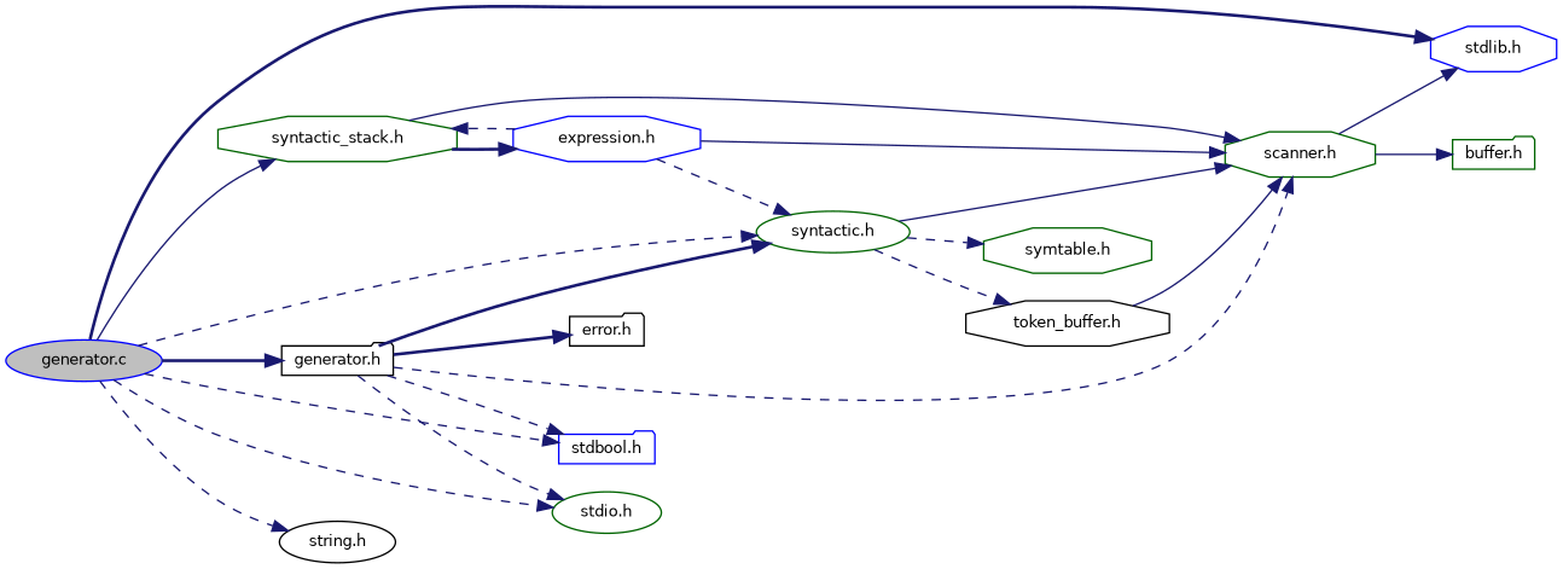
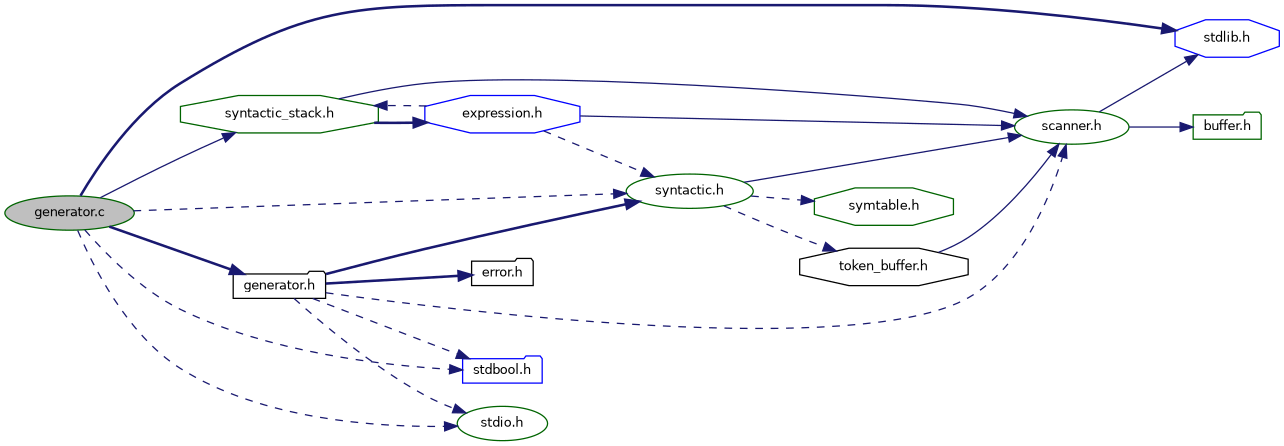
  digraph {
    rankdir=LR
    node [color=darkgreen fillcolor=white fontname=Helvetica fontsize=10 shape=octagon style=filled]
    edge [color=midnightblue fontname=Helvetica fontsize=10 labelfontname=Helvetica labelfontsize=10 style=dashed]
-   n1 [color=blue fillcolor=grey75 fontcolor=black height=0.2 label="generator.c" shape=ellipse width=0.4]
+   n1 [fillcolor=grey75 fontcolor=black height=0.2 label="generator.c" shape=ellipse width=0.4]
    n2 [color=black height=0.2 label="generator.h" shape=folder width=0.4]
    n3 [color=blue height=0.2 label="stdlib.h" width=0.4]
    n4 [height=0.2 label="syntactic.h" shape=ellipse width=0.4]
    n5 [color=blue height=0.2 label="stdbool.h" shape=folder width=0.4]
    n6 [height=0.2 label="stdio.h" shape=ellipse width=0.4]
-   n7 [color=black height=0.2 label="string.h" shape=ellipse width=0.4]
    n8 [height=0.2 label="syntactic_stack.h" width=0.4]
    n9 [color=black height=0.2 label="error.h" shape=folder width=0.4]
-   n10 [height=0.2 label="scanner.h" width=0.4]
+   n10 [height=0.2 label="scanner.h" shape=ellipse width=0.4]
    n11 [color=black height=0.2 label="token_buffer.h" width=0.4]
    n12 [height=0.2 label="symtable.h" width=0.4]
    n13 [color=blue height=0.2 label="expression.h" width=0.4]
    n14 [height=0.2 label="buffer.h" shape=folder width=0.4]
    n1 -> n2 [style=bold]
    n1 -> n3 [style=bold]
    n1 -> n4
    n1 -> n5
    n1 -> n6
-   n1 -> n7
    n1 -> n8 [style=solid]
    n2 -> n4 [style=bold]
    n2 -> n5
    n2 -> n6
    n2 -> n9 [style=bold]
    n2 -> n10
    n4 -> n10 [style=solid]
    n4 -> n11
    n4 -> n12
    n8 -> n10 [style=solid]
    n8 -> n13 [style=bold]
    n10 -> n3 [style=solid]
    n10 -> n14 [style=solid]
    n11 -> n10 [style=solid]
    n13 -> n4
    n13 -> n8
    n13 -> n10 [style=solid]
  }
